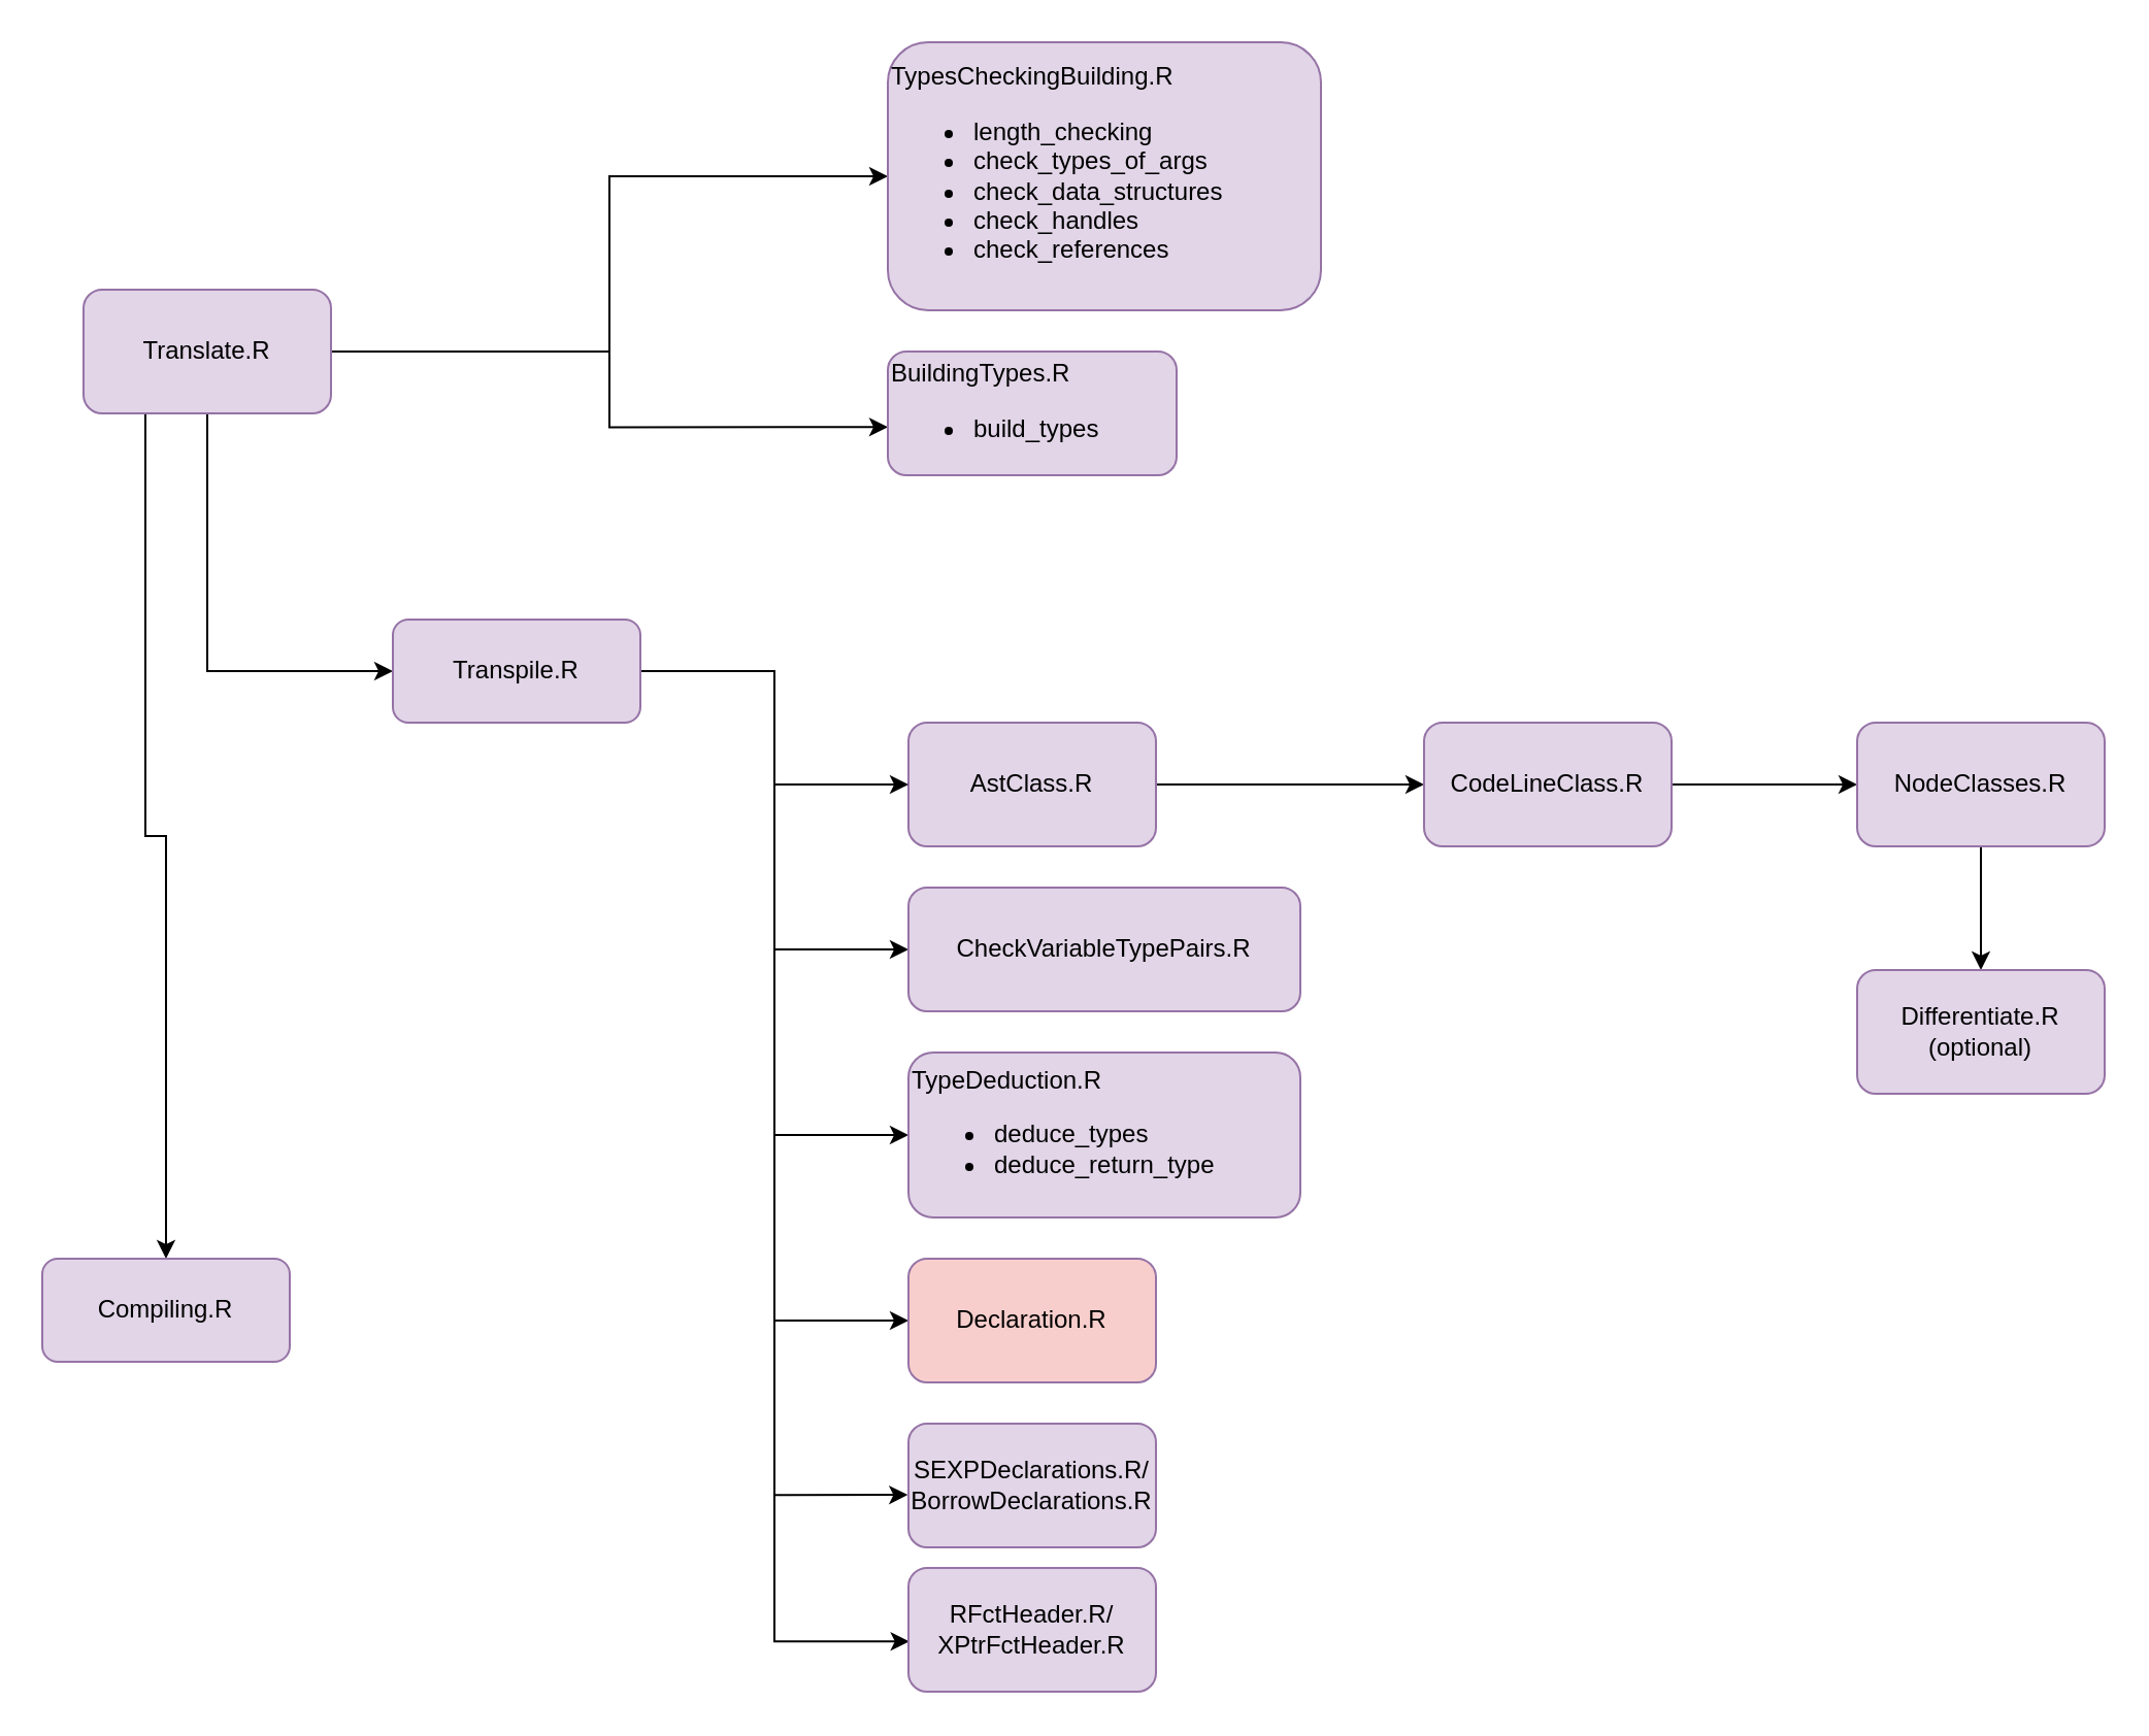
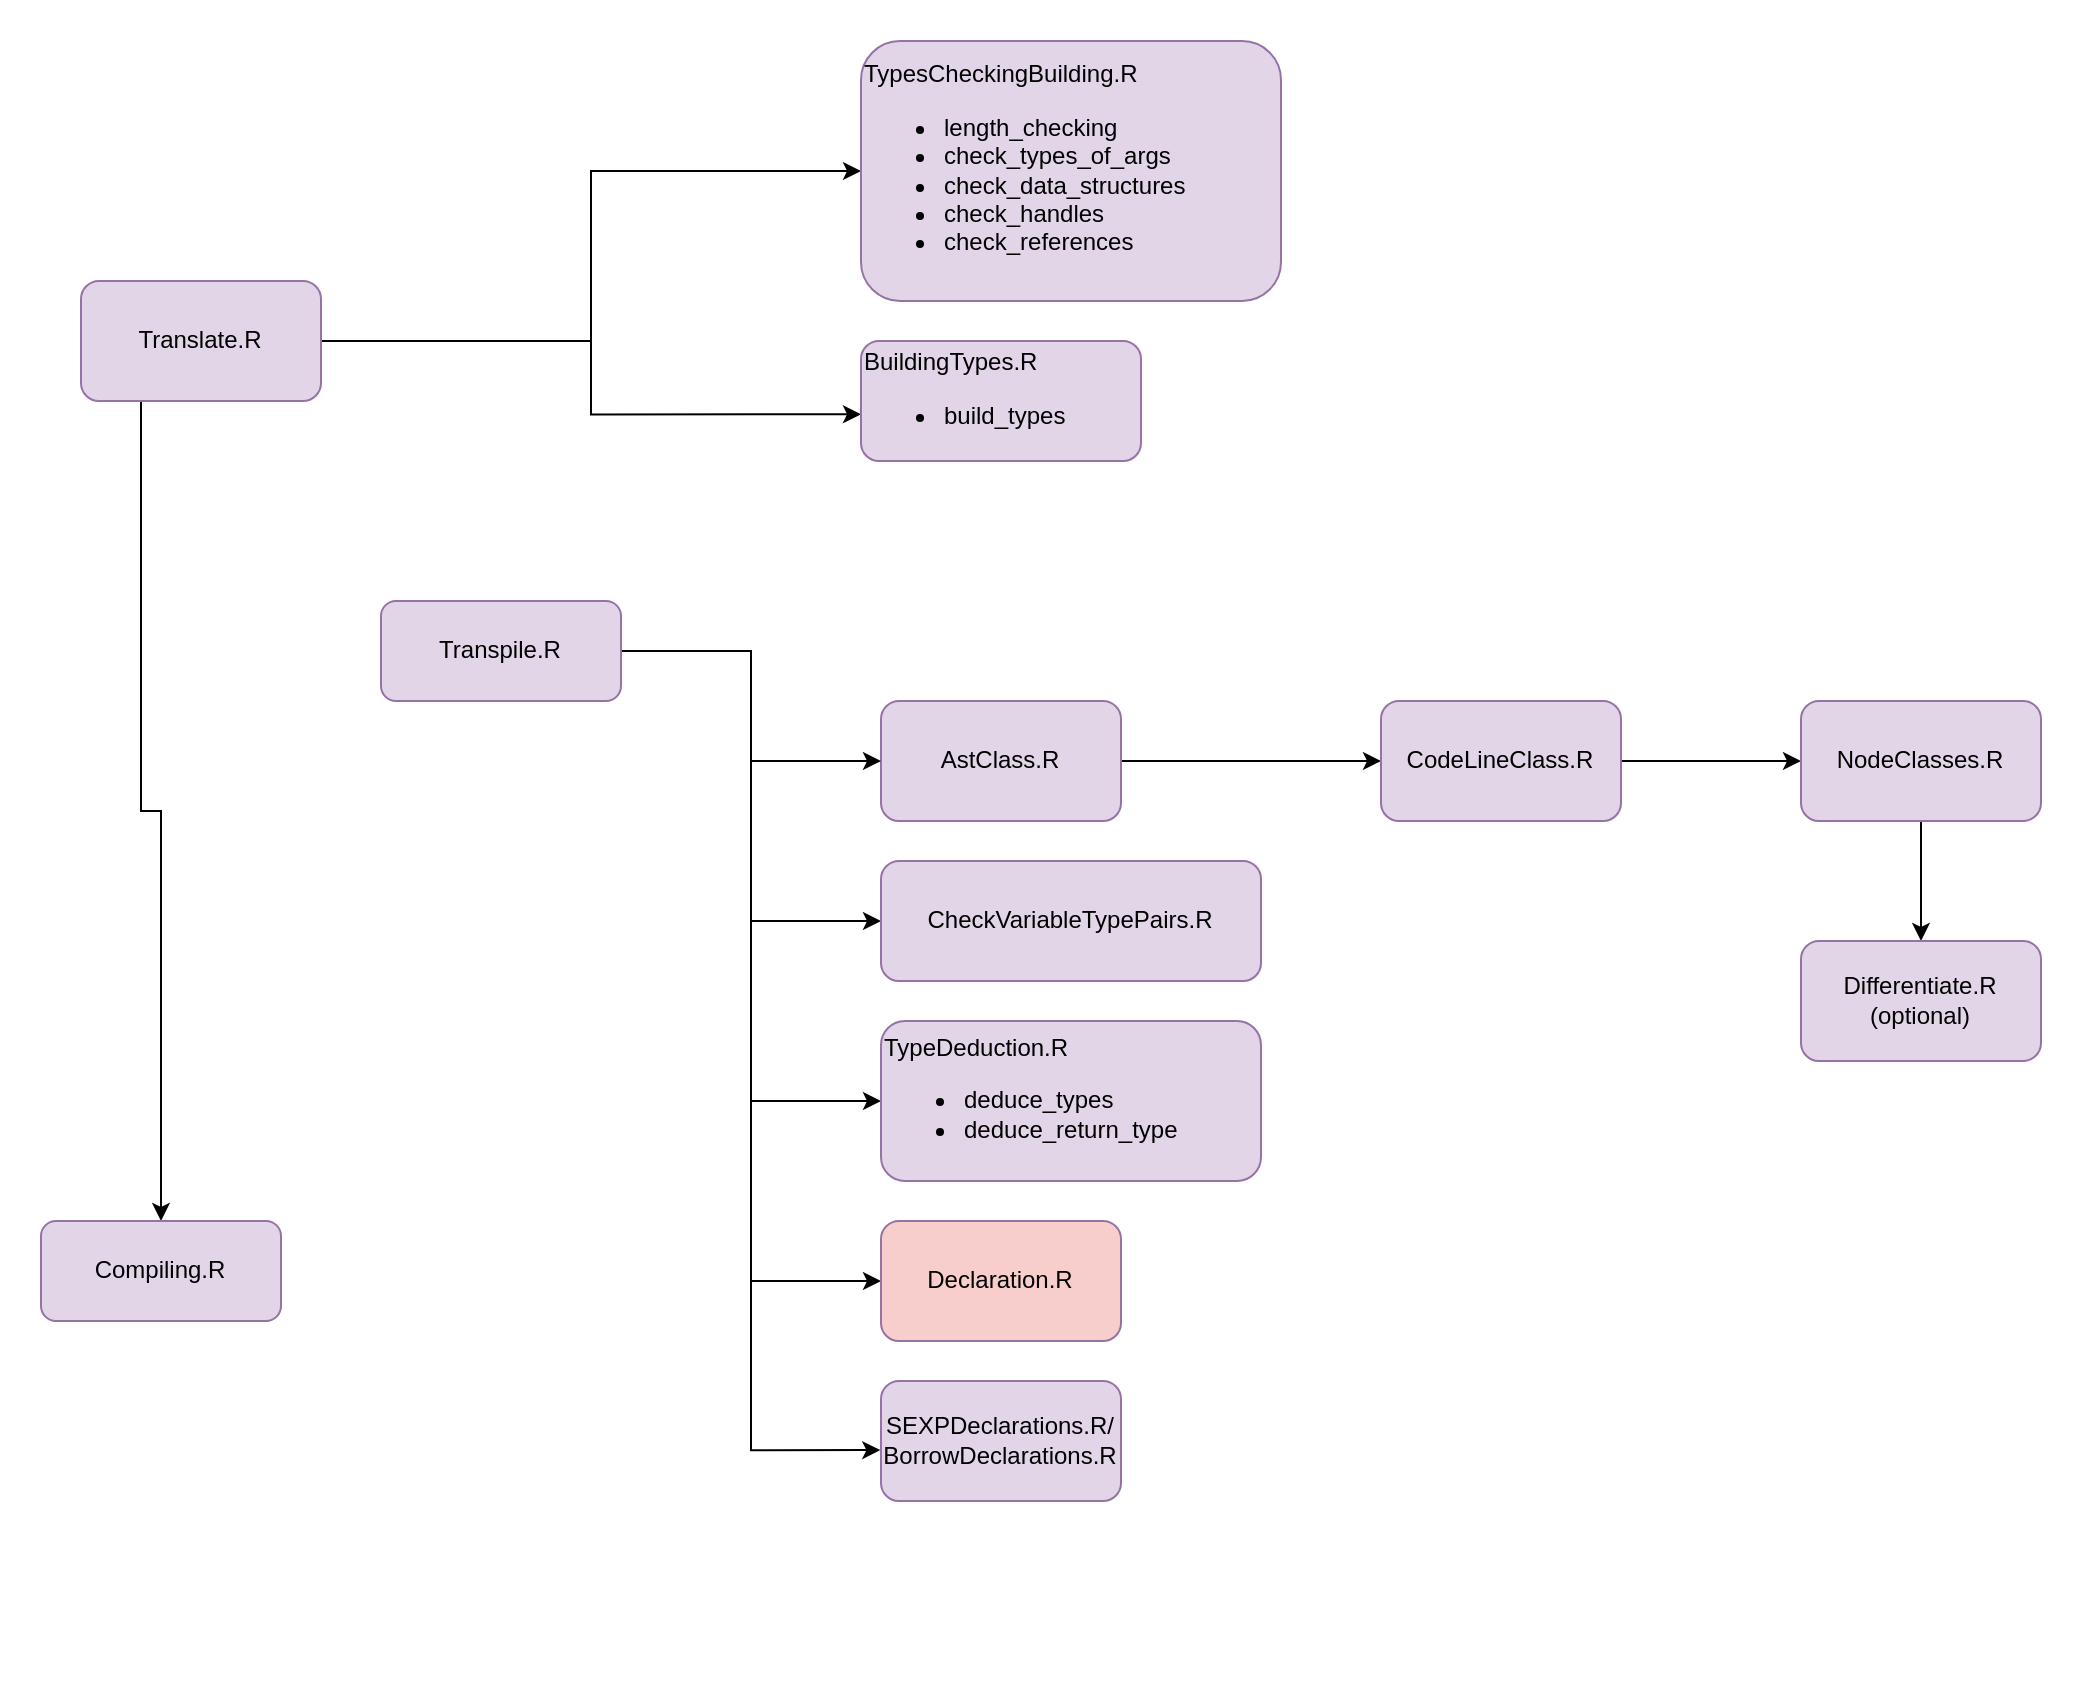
  <mxCell id="0" />
  <mxCell id="1" parent="0" />
  <mxCell id="2" style="edgeStyle=orthogonalEdgeStyle;rounded=0;orthogonalLoop=1;jettySize=auto;html=1;exitX=1;exitY=0.5;exitDx=0;exitDy=0;entryX=0;entryY=0.5;entryDx=0;entryDy=0;" edge="1" parent="1" source="6" target="9"><mxGeometry relative="1" as="geometry" /></mxCell>
  <mxCell id="3" style="edgeStyle=orthogonalEdgeStyle;rounded=0;orthogonalLoop=1;jettySize=auto;html=1;exitX=1;exitY=0.5;exitDx=0;exitDy=0;entryX=0;entryY=0.611;entryDx=0;entryDy=0;entryPerimeter=0;" edge="1" parent="1" source="6" target="10"><mxGeometry relative="1" as="geometry" /></mxCell>
- <mxCell id="4" style="edgeStyle=orthogonalEdgeStyle;rounded=0;orthogonalLoop=1;jettySize=auto;html=1;exitX=0.5;exitY=1;exitDx=0;exitDy=0;entryX=0;entryY=0.5;entryDx=0;entryDy=0;" edge="1" parent="1" source="6" target="17"><mxGeometry relative="1" as="geometry" /></mxCell>
  <mxCell id="5" style="edgeStyle=orthogonalEdgeStyle;rounded=0;orthogonalLoop=1;jettySize=auto;html=1;exitX=0.25;exitY=1;exitDx=0;exitDy=0;entryX=0.5;entryY=0;entryDx=0;entryDy=0;" edge="1" parent="1" source="6" target="23"><mxGeometry relative="1" as="geometry" /></mxCell>
  <mxCell id="6" value="Translate.R" style="rounded=1;whiteSpace=wrap;html=1;fillColor=#e1d5e7;strokeColor=#9673a6;" parent="1" vertex="1"><mxGeometry x="40" y="140" width="120" height="60" as="geometry" /></mxCell>
  <mxCell id="7" style="edgeStyle=orthogonalEdgeStyle;rounded=0;orthogonalLoop=1;jettySize=auto;html=1;exitX=1;exitY=0.5;exitDx=0;exitDy=0;entryX=0;entryY=0.5;entryDx=0;entryDy=0;" edge="1" parent="1" source="8" target="25"><mxGeometry relative="1" as="geometry" /></mxCell>
  <mxCell id="8" value="AstClass.R" style="rounded=1;whiteSpace=wrap;html=1;fillColor=#e1d5e7;strokeColor=#9673a6;" parent="1" vertex="1"><mxGeometry x="440" y="350" width="120" height="60" as="geometry" /></mxCell>
  <mxCell id="9" value="TypesCheckingBuilding.R&lt;br&gt;&lt;ul&gt;&lt;li&gt;length_checking&lt;/li&gt;&lt;li&gt;check_types_of_args&amp;nbsp;&lt;/li&gt;&lt;li&gt;check_data_structures&amp;nbsp;&lt;/li&gt;&lt;li&gt;check_handles&amp;nbsp;&lt;/li&gt;&lt;li&gt;check_references&amp;nbsp;&amp;nbsp;&lt;br&gt;&lt;/li&gt;&lt;/ul&gt;" style="rounded=1;whiteSpace=wrap;html=1;fillColor=#e1d5e7;strokeColor=#9673a6;align=left;" vertex="1" parent="1"><mxGeometry x="430" y="20" width="210" height="130" as="geometry" /></mxCell>
  <mxCell id="10" value="BuildingTypes.R&lt;br&gt;&lt;ul&gt;&lt;li&gt;build_types&amp;nbsp;&lt;br&gt;&lt;/li&gt;&lt;/ul&gt;" style="rounded=1;whiteSpace=wrap;html=1;fillColor=#e1d5e7;strokeColor=#9673a6;align=left;" vertex="1" parent="1"><mxGeometry x="430" y="170" width="140" height="60" as="geometry" /></mxCell>
  <mxCell id="11" style="edgeStyle=orthogonalEdgeStyle;rounded=0;orthogonalLoop=1;jettySize=auto;html=1;exitX=1;exitY=0.5;exitDx=0;exitDy=0;entryX=0;entryY=0.5;entryDx=0;entryDy=0;" edge="1" parent="1" source="17" target="8"><mxGeometry relative="1" as="geometry" /></mxCell>
  <mxCell id="12" style="edgeStyle=orthogonalEdgeStyle;rounded=0;orthogonalLoop=1;jettySize=auto;html=1;exitX=1;exitY=0.5;exitDx=0;exitDy=0;entryX=0;entryY=0.5;entryDx=0;entryDy=0;" edge="1" parent="1" source="17" target="18"><mxGeometry relative="1" as="geometry" /></mxCell>
  <mxCell id="13" style="edgeStyle=orthogonalEdgeStyle;rounded=0;orthogonalLoop=1;jettySize=auto;html=1;exitX=1;exitY=0.5;exitDx=0;exitDy=0;entryX=0;entryY=0.5;entryDx=0;entryDy=0;" edge="1" parent="1" source="17" target="19"><mxGeometry relative="1" as="geometry" /></mxCell>
  <mxCell id="14" style="edgeStyle=orthogonalEdgeStyle;rounded=0;orthogonalLoop=1;jettySize=auto;html=1;exitX=1;exitY=0.5;exitDx=0;exitDy=0;entryX=0;entryY=0.5;entryDx=0;entryDy=0;" edge="1" parent="1" source="17" target="20"><mxGeometry relative="1" as="geometry" /></mxCell>
  <mxCell id="15" style="edgeStyle=orthogonalEdgeStyle;rounded=0;orthogonalLoop=1;jettySize=auto;html=1;exitX=1;exitY=0.5;exitDx=0;exitDy=0;entryX=-0.003;entryY=0.576;entryDx=0;entryDy=0;entryPerimeter=0;" edge="1" parent="1" source="17" target="21"><mxGeometry relative="1" as="geometry" /></mxCell>
- <mxCell id="16" style="edgeStyle=orthogonalEdgeStyle;rounded=0;orthogonalLoop=1;jettySize=auto;html=1;exitX=1;exitY=0.5;exitDx=0;exitDy=0;entryX=0.003;entryY=0.594;entryDx=0;entryDy=0;entryPerimeter=0;" edge="1" parent="1" source="17" target="22"><mxGeometry relative="1" as="geometry" /></mxCell>
  <mxCell id="17" value="Transpile.R" style="rounded=1;whiteSpace=wrap;html=1;fillColor=#e1d5e7;strokeColor=#9673a6;" vertex="1" parent="1"><mxGeometry x="190" y="300" width="120" height="50" as="geometry" /></mxCell>
  <mxCell id="18" value="CheckVariableTypePairs.R&lt;br&gt;" style="rounded=1;whiteSpace=wrap;html=1;fillColor=#e1d5e7;strokeColor=#9673a6;" vertex="1" parent="1"><mxGeometry x="440" y="430" width="190" height="60" as="geometry" /></mxCell>
  <mxCell id="19" value="TypeDeduction.R&lt;br&gt;&lt;ul&gt;&lt;li&gt;deduce_types&lt;/li&gt;&lt;li&gt;deduce_return_type&lt;/li&gt;&lt;/ul&gt;" style="rounded=1;whiteSpace=wrap;html=1;fillColor=#e1d5e7;strokeColor=#9673a6;align=left;" vertex="1" parent="1"><mxGeometry x="440" y="510" width="190" height="80" as="geometry" /></mxCell>
  <mxCell id="20" value="Declaration.R" style="rounded=1;whiteSpace=wrap;html=1;fillColor=#f8cecc;strokeColor=#9673a6;" vertex="1" parent="1"><mxGeometry x="440" y="610" width="120" height="60" as="geometry" /></mxCell>
  <mxCell id="21" value="SEXPDeclarations.R/&lt;br&gt;BorrowDeclarations.R" style="rounded=1;whiteSpace=wrap;html=1;fillColor=#e1d5e7;strokeColor=#9673a6;" vertex="1" parent="1"><mxGeometry x="440" y="690" width="120" height="60" as="geometry" /></mxCell>
- <mxCell id="22" value="RFctHeader.R/&lt;br&gt;XPtrFctHeader.R" style="rounded=1;whiteSpace=wrap;html=1;fillColor=#e1d5e7;strokeColor=#9673a6;" vertex="1" parent="1"><mxGeometry x="440" y="760" width="120" height="60" as="geometry" /></mxCell>
  <mxCell id="23" value="Compiling.R&lt;br&gt;" style="rounded=1;whiteSpace=wrap;html=1;fillColor=#e1d5e7;strokeColor=#9673a6;" vertex="1" parent="1"><mxGeometry x="20" y="610" width="120" height="50" as="geometry" /></mxCell>
  <mxCell id="24" style="edgeStyle=orthogonalEdgeStyle;rounded=0;orthogonalLoop=1;jettySize=auto;html=1;exitX=1;exitY=0.5;exitDx=0;exitDy=0;entryX=0;entryY=0.5;entryDx=0;entryDy=0;" edge="1" parent="1" source="25" target="27"><mxGeometry relative="1" as="geometry" /></mxCell>
  <mxCell id="25" value="CodeLineClass.R" style="rounded=1;whiteSpace=wrap;html=1;fillColor=#e1d5e7;strokeColor=#9673a6;" vertex="1" parent="1"><mxGeometry x="690" y="350" width="120" height="60" as="geometry" /></mxCell>
  <mxCell id="26" style="edgeStyle=orthogonalEdgeStyle;rounded=0;orthogonalLoop=1;jettySize=auto;html=1;exitX=0.5;exitY=1;exitDx=0;exitDy=0;entryX=0.5;entryY=0;entryDx=0;entryDy=0;" edge="1" parent="1" source="27" target="28"><mxGeometry relative="1" as="geometry" /></mxCell>
  <mxCell id="27" value="NodeClasses.R" style="rounded=1;whiteSpace=wrap;html=1;fillColor=#e1d5e7;strokeColor=#9673a6;" vertex="1" parent="1"><mxGeometry x="900" y="350" width="120" height="60" as="geometry" /></mxCell>
  <mxCell id="28" value="Differentiate.R&lt;br&gt;(optional)" style="rounded=1;whiteSpace=wrap;html=1;fillColor=#e1d5e7;strokeColor=#9673a6;" vertex="1" parent="1"><mxGeometry x="900" y="470" width="120" height="60" as="geometry" /></mxCell>
